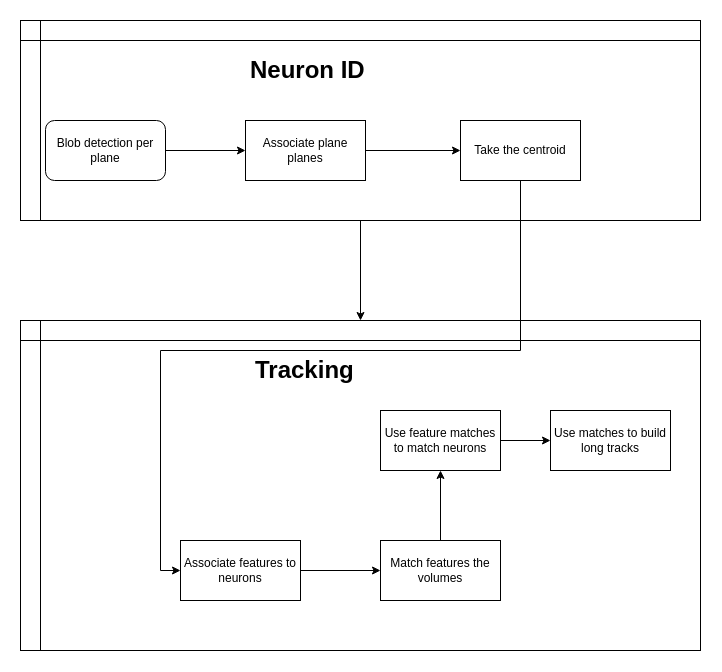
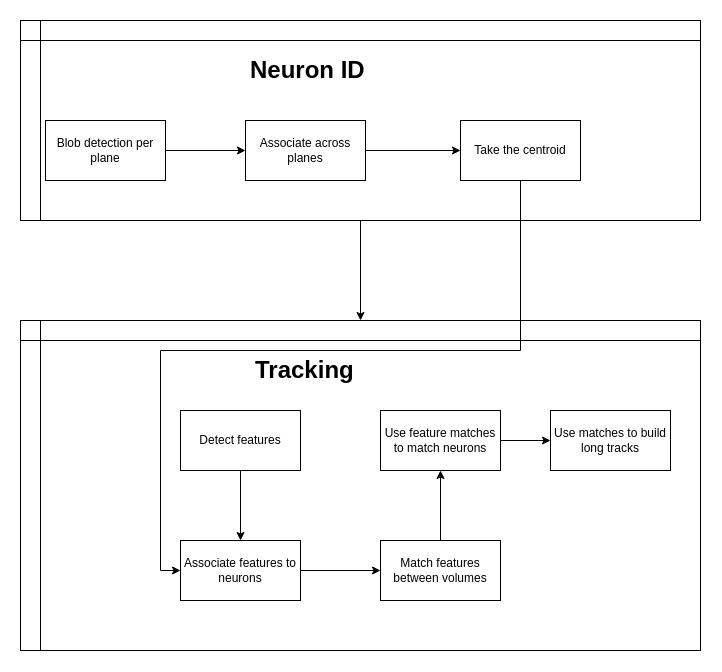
  <mxCell id="0" />
  <mxCell id="1" parent="0" />
  <mxCell id="2" style="edgeStyle=orthogonalEdgeStyle;rounded=0;orthogonalLoop=1;jettySize=auto;html=1;exitX=0.5;exitY=1;exitDx=0;exitDy=0;entryX=0.5;entryY=0;entryDx=0;entryDy=0;" edge="1" parent="1" source="3" target="5"><mxGeometry relative="1" as="geometry" /></mxCell>
  <mxCell id="3" value="" style="shape=internalStorage;whiteSpace=wrap;html=1;backgroundOutline=1;fontFamily=Helvetica;fontSize=12;fontColor=#000000;align=center;strokeColor=#000000;fillColor=#ffffff;" vertex="1" parent="1"><mxGeometry x="20" y="20" width="680" height="200" as="geometry" /></mxCell>
  <mxCell id="4" value="&lt;h1&gt;Neuron ID&lt;/h1&gt;" style="text;html=1;strokeColor=none;fillColor=none;spacing=5;spacingTop=-20;whiteSpace=wrap;overflow=hidden;rounded=0;" vertex="1" parent="1"><mxGeometry x="245" y="50" width="150" height="40" as="geometry" /></mxCell>
  <mxCell id="5" value="" style="shape=internalStorage;whiteSpace=wrap;html=1;backgroundOutline=1;fontFamily=Helvetica;fontSize=12;fontColor=#000000;align=center;strokeColor=#000000;fillColor=#ffffff;" vertex="1" parent="1"><mxGeometry x="20" y="320" width="680" height="330" as="geometry" /></mxCell>
  <mxCell id="6" value="&lt;h1&gt;Tracking&lt;/h1&gt;" style="text;html=1;strokeColor=none;fillColor=none;spacing=5;spacingTop=-20;whiteSpace=wrap;overflow=hidden;rounded=0;" vertex="1" parent="1"><mxGeometry x="250" y="350" width="150" height="40" as="geometry" /></mxCell>
  <mxCell id="7" value="" style="edgeStyle=orthogonalEdgeStyle;rounded=0;orthogonalLoop=1;jettySize=auto;html=1;" edge="1" parent="1" source="8" target="10"><mxGeometry relative="1" as="geometry" /></mxCell>
- <mxCell id="8" value="Blob detection per plane" style="whiteSpace=wrap;html=1;rounded=1;" vertex="1" parent="1"><mxGeometry x="45" y="120" width="120" height="60" as="geometry" /></mxCell>
+ <mxCell id="8" value="Blob detection per plane" style="rounded=0;whiteSpace=wrap;html=1;" vertex="1" parent="1"><mxGeometry x="45" y="120" width="120" height="60" as="geometry" /></mxCell>
  <mxCell id="9" value="" style="edgeStyle=orthogonalEdgeStyle;rounded=0;orthogonalLoop=1;jettySize=auto;html=1;" edge="1" parent="1" source="10" target="12"><mxGeometry relative="1" as="geometry" /></mxCell>
- <mxCell id="10" value="Associate plane planes" style="whiteSpace=wrap;html=1;rounded=0;" vertex="1" parent="1"><mxGeometry x="245" y="120" width="120" height="60" as="geometry" /></mxCell>
+ <mxCell id="10" value="Associate across planes" style="whiteSpace=wrap;html=1;rounded=0;" vertex="1" parent="1"><mxGeometry x="245" y="120" width="120" height="60" as="geometry" /></mxCell>
  <mxCell id="11" style="edgeStyle=orthogonalEdgeStyle;rounded=0;orthogonalLoop=1;jettySize=auto;html=1;exitX=0.5;exitY=1;exitDx=0;exitDy=0;entryX=0;entryY=0.5;entryDx=0;entryDy=0;" edge="1" parent="1" source="12" target="16"><mxGeometry relative="1" as="geometry"><Array as="points"><mxPoint x="520" y="350" /><mxPoint x="160" y="350" /><mxPoint x="160" y="570" /></Array></mxGeometry></mxCell>
  <mxCell id="12" value="Take the centroid" style="whiteSpace=wrap;html=1;rounded=0;" vertex="1" parent="1"><mxGeometry x="460" y="120" width="120" height="60" as="geometry" /></mxCell>
+ <mxCell id="13" value="" style="edgeStyle=orthogonalEdgeStyle;rounded=0;orthogonalLoop=1;jettySize=auto;html=1;" edge="1" parent="1" source="14" target="16"><mxGeometry relative="1" as="geometry" /></mxCell>
+ <mxCell id="14" value="Detect features" style="rounded=0;whiteSpace=wrap;html=1;" vertex="1" parent="1"><mxGeometry x="180" y="410" width="120" height="60" as="geometry" /></mxCell>
  <mxCell id="15" value="" style="edgeStyle=orthogonalEdgeStyle;rounded=0;orthogonalLoop=1;jettySize=auto;html=1;" edge="1" parent="1" source="16" target="18"><mxGeometry relative="1" as="geometry" /></mxCell>
  <mxCell id="16" value="Associate features to neurons" style="rounded=0;whiteSpace=wrap;html=1;" vertex="1" parent="1"><mxGeometry x="180" y="540" width="120" height="60" as="geometry" /></mxCell>
  <mxCell id="17" value="" style="edgeStyle=orthogonalEdgeStyle;rounded=0;orthogonalLoop=1;jettySize=auto;html=1;" edge="1" parent="1" source="18" target="20"><mxGeometry relative="1" as="geometry" /></mxCell>
- <mxCell id="18" value="Match features the volumes" style="rounded=0;whiteSpace=wrap;html=1;" vertex="1" parent="1"><mxGeometry x="380" y="540" width="120" height="60" as="geometry" /></mxCell>
+ <mxCell id="18" value="Match features between volumes" style="rounded=0;whiteSpace=wrap;html=1;" vertex="1" parent="1"><mxGeometry x="380" y="540" width="120" height="60" as="geometry" /></mxCell>
  <mxCell id="19" value="" style="edgeStyle=orthogonalEdgeStyle;rounded=0;orthogonalLoop=1;jettySize=auto;html=1;" edge="1" parent="1" source="20" target="21"><mxGeometry relative="1" as="geometry" /></mxCell>
  <mxCell id="20" value="Use feature matches to match neurons" style="rounded=0;whiteSpace=wrap;html=1;" vertex="1" parent="1"><mxGeometry x="380" y="410" width="120" height="60" as="geometry" /></mxCell>
  <mxCell id="21" value="Use matches to build long tracks" style="rounded=0;whiteSpace=wrap;html=1;" vertex="1" parent="1"><mxGeometry x="550" y="410" width="120" height="60" as="geometry" /></mxCell>
